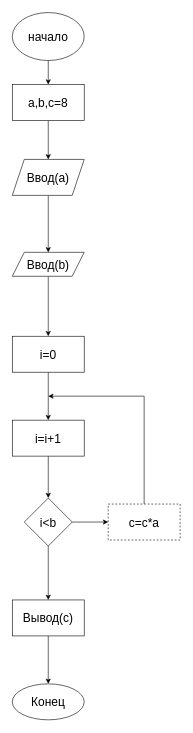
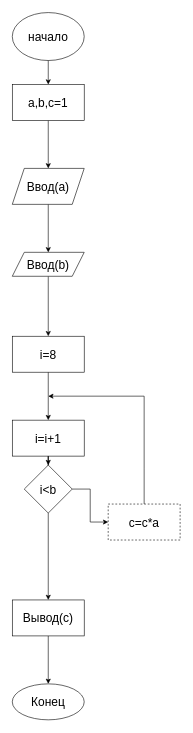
  <mxCell id="0" />
  <mxCell id="1" parent="0" />
  <mxCell id="2" value="&lt;font style=&quot;font-size: 20px&quot;&gt;начало&lt;/font&gt;" style="ellipse;whiteSpace=wrap;html=1;" vertex="1" parent="1"><mxGeometry x="20" y="20" width="120" height="80" as="geometry" /></mxCell>
  <mxCell id="3" value="" style="endArrow=classic;html=1;exitX=0.5;exitY=1;exitDx=0;exitDy=0;" edge="1" parent="1" source="2" target="5"><mxGeometry width="50" height="50" relative="1" as="geometry"><mxPoint x="70" y="270" as="sourcePoint" /><mxPoint x="80" y="170" as="targetPoint" /></mxGeometry></mxCell>
  <mxCell id="4" value="" style="edgeStyle=orthogonalEdgeStyle;rounded=0;orthogonalLoop=1;jettySize=auto;html=1;" edge="1" parent="1" source="5" target="7"><mxGeometry relative="1" as="geometry" /></mxCell>
- <mxCell id="5" value="&lt;font style=&quot;font-size: 20px&quot;&gt;a,b,c=8&lt;/font&gt;" style="rounded=0;whiteSpace=wrap;html=1;" vertex="1" parent="1"><mxGeometry x="20" y="140" width="120" height="60" as="geometry" /></mxCell>
+ <mxCell id="5" value="&lt;font style=&quot;font-size: 20px&quot;&gt;a,b,c=1&lt;/font&gt;" style="rounded=0;whiteSpace=wrap;html=1;" vertex="1" parent="1"><mxGeometry x="20" y="140" width="120" height="60" as="geometry" /></mxCell>
  <mxCell id="6" value="" style="edgeStyle=orthogonalEdgeStyle;rounded=0;orthogonalLoop=1;jettySize=auto;html=1;" edge="1" parent="1" source="7" target="9"><mxGeometry relative="1" as="geometry" /></mxCell>
- <mxCell id="7" value="&lt;font style=&quot;font-size: 20px&quot;&gt;Ввод(а)&lt;/font&gt;" style="shape=parallelogram;perimeter=parallelogramPerimeter;whiteSpace=wrap;html=1;fixedSize=1;rounded=0;" vertex="1" parent="1"><mxGeometry x="20" y="265" width="120" height="60" as="geometry" /></mxCell>
+ <mxCell id="7" value="&lt;font style=&quot;font-size: 20px&quot;&gt;Ввод(а)&lt;/font&gt;" style="shape=parallelogram;perimeter=parallelogramPerimeter;whiteSpace=wrap;html=1;fixedSize=1;rounded=0;" vertex="1" parent="1"><mxGeometry x="20" y="280" width="120" height="60" as="geometry" /></mxCell>
  <mxCell id="8" value="" style="edgeStyle=orthogonalEdgeStyle;rounded=0;orthogonalLoop=1;jettySize=auto;html=1;" edge="1" parent="1" source="9" target="11"><mxGeometry relative="1" as="geometry" /></mxCell>
  <mxCell id="9" value="&lt;font style=&quot;font-size: 20px&quot;&gt;Ввод(b)&lt;/font&gt;" style="shape=parallelogram;perimeter=parallelogramPerimeter;whiteSpace=wrap;html=1;fixedSize=1;rounded=0;" vertex="1" parent="1"><mxGeometry x="20" y="420" width="120" height="40" as="geometry" /></mxCell>
  <mxCell id="10" value="" style="edgeStyle=orthogonalEdgeStyle;rounded=0;orthogonalLoop=1;jettySize=auto;html=1;" edge="1" parent="1" source="11" target="13"><mxGeometry relative="1" as="geometry" /></mxCell>
- <mxCell id="11" value="&lt;font style=&quot;font-size: 20px&quot;&gt;i=0&lt;/font&gt;" style="whiteSpace=wrap;html=1;rounded=0;" vertex="1" parent="1"><mxGeometry x="20" y="560" width="120" height="60" as="geometry" /></mxCell>
+ <mxCell id="11" value="&lt;font style=&quot;font-size: 20px&quot;&gt;i=8&lt;/font&gt;" style="whiteSpace=wrap;html=1;rounded=0;" vertex="1" parent="1"><mxGeometry x="20" y="560" width="120" height="60" as="geometry" /></mxCell>
  <mxCell id="12" value="" style="edgeStyle=orthogonalEdgeStyle;rounded=0;orthogonalLoop=1;jettySize=auto;html=1;" edge="1" parent="1" source="13" target="16"><mxGeometry relative="1" as="geometry" /></mxCell>
  <mxCell id="13" value="&lt;font style=&quot;font-size: 20px&quot;&gt;i=i+1&lt;/font&gt;" style="whiteSpace=wrap;html=1;rounded=0;" vertex="1" parent="1"><mxGeometry x="20" y="700" width="120" height="60" as="geometry" /></mxCell>
  <mxCell id="14" value="" style="edgeStyle=orthogonalEdgeStyle;rounded=0;orthogonalLoop=1;jettySize=auto;html=1;" edge="1" parent="1" source="16" target="18"><mxGeometry relative="1" as="geometry" /></mxCell>
  <mxCell id="15" value="" style="edgeStyle=orthogonalEdgeStyle;rounded=0;orthogonalLoop=1;jettySize=auto;html=1;" edge="1" parent="1" source="16" target="21"><mxGeometry relative="1" as="geometry" /></mxCell>
- <mxCell id="16" value="&lt;font style=&quot;font-size: 20px&quot;&gt;i&amp;lt;b&lt;/font&gt;" style="rhombus;whiteSpace=wrap;html=1;rounded=0;" vertex="1" parent="1"><mxGeometry x="40" y="830" width="80" height="80" as="geometry" /></mxCell>
+ <mxCell id="16" value="&lt;font style=&quot;font-size: 20px&quot;&gt;i&amp;lt;b&lt;/font&gt;" style="rhombus;whiteSpace=wrap;html=1;rounded=0;" vertex="1" parent="1"><mxGeometry x="40" y="775" width="80" height="80" as="geometry" /></mxCell>
  <mxCell id="17" value="" style="edgeStyle=orthogonalEdgeStyle;rounded=0;orthogonalLoop=1;jettySize=auto;html=1;" edge="1" parent="1" source="18" target="19"><mxGeometry relative="1" as="geometry" /></mxCell>
  <mxCell id="18" value="&lt;font style=&quot;font-size: 20px&quot;&gt;Вывод(с)&lt;/font&gt;" style="whiteSpace=wrap;html=1;rounded=0;" vertex="1" parent="1"><mxGeometry x="20" y="1000" width="120" height="60" as="geometry" /></mxCell>
  <mxCell id="19" value="&lt;font style=&quot;font-size: 20px&quot;&gt;Конец&lt;/font&gt;" style="ellipse;whiteSpace=wrap;html=1;rounded=0;" vertex="1" parent="1"><mxGeometry x="20" y="1140" width="120" height="60" as="geometry" /></mxCell>
  <mxCell id="20" value="" style="edgeStyle=orthogonalEdgeStyle;rounded=0;orthogonalLoop=1;jettySize=auto;html=1;" edge="1" parent="1" source="21"><mxGeometry relative="1" as="geometry"><mxPoint x="80" y="660" as="targetPoint" /><Array as="points"><mxPoint x="240" y="780" /><mxPoint x="240" y="780" /></Array></mxGeometry></mxCell>
  <mxCell id="21" value="&lt;font style=&quot;font-size: 20px&quot;&gt;c=c*a&lt;/font&gt;" style="whiteSpace=wrap;html=1;rounded=0;dashed=1;" vertex="1" parent="1"><mxGeometry x="180" y="840" width="120" height="60" as="geometry" /></mxCell>
